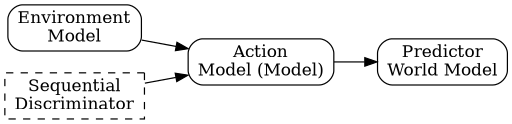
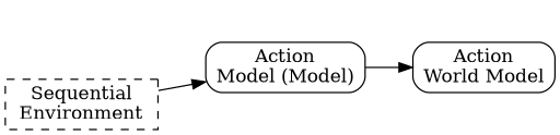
  digraph {
    rankdir=LR
    node [shape=box style=rounded]
-   n1 [label="Environment\nModel"]
    n2 [label="Action\nModel (Model)"]
-   n3 [label="Predictor\nWorld Model"]
-   n4 [label="Sequential\nDiscriminator" style=dashed]
-   n1 -> n2
+   n3 [label="Action\nWorld Model"]
+   n4 [label="Sequential\nEnvironment" style=dashed]
    n2 -> n3
    n4 -> n2
  }
